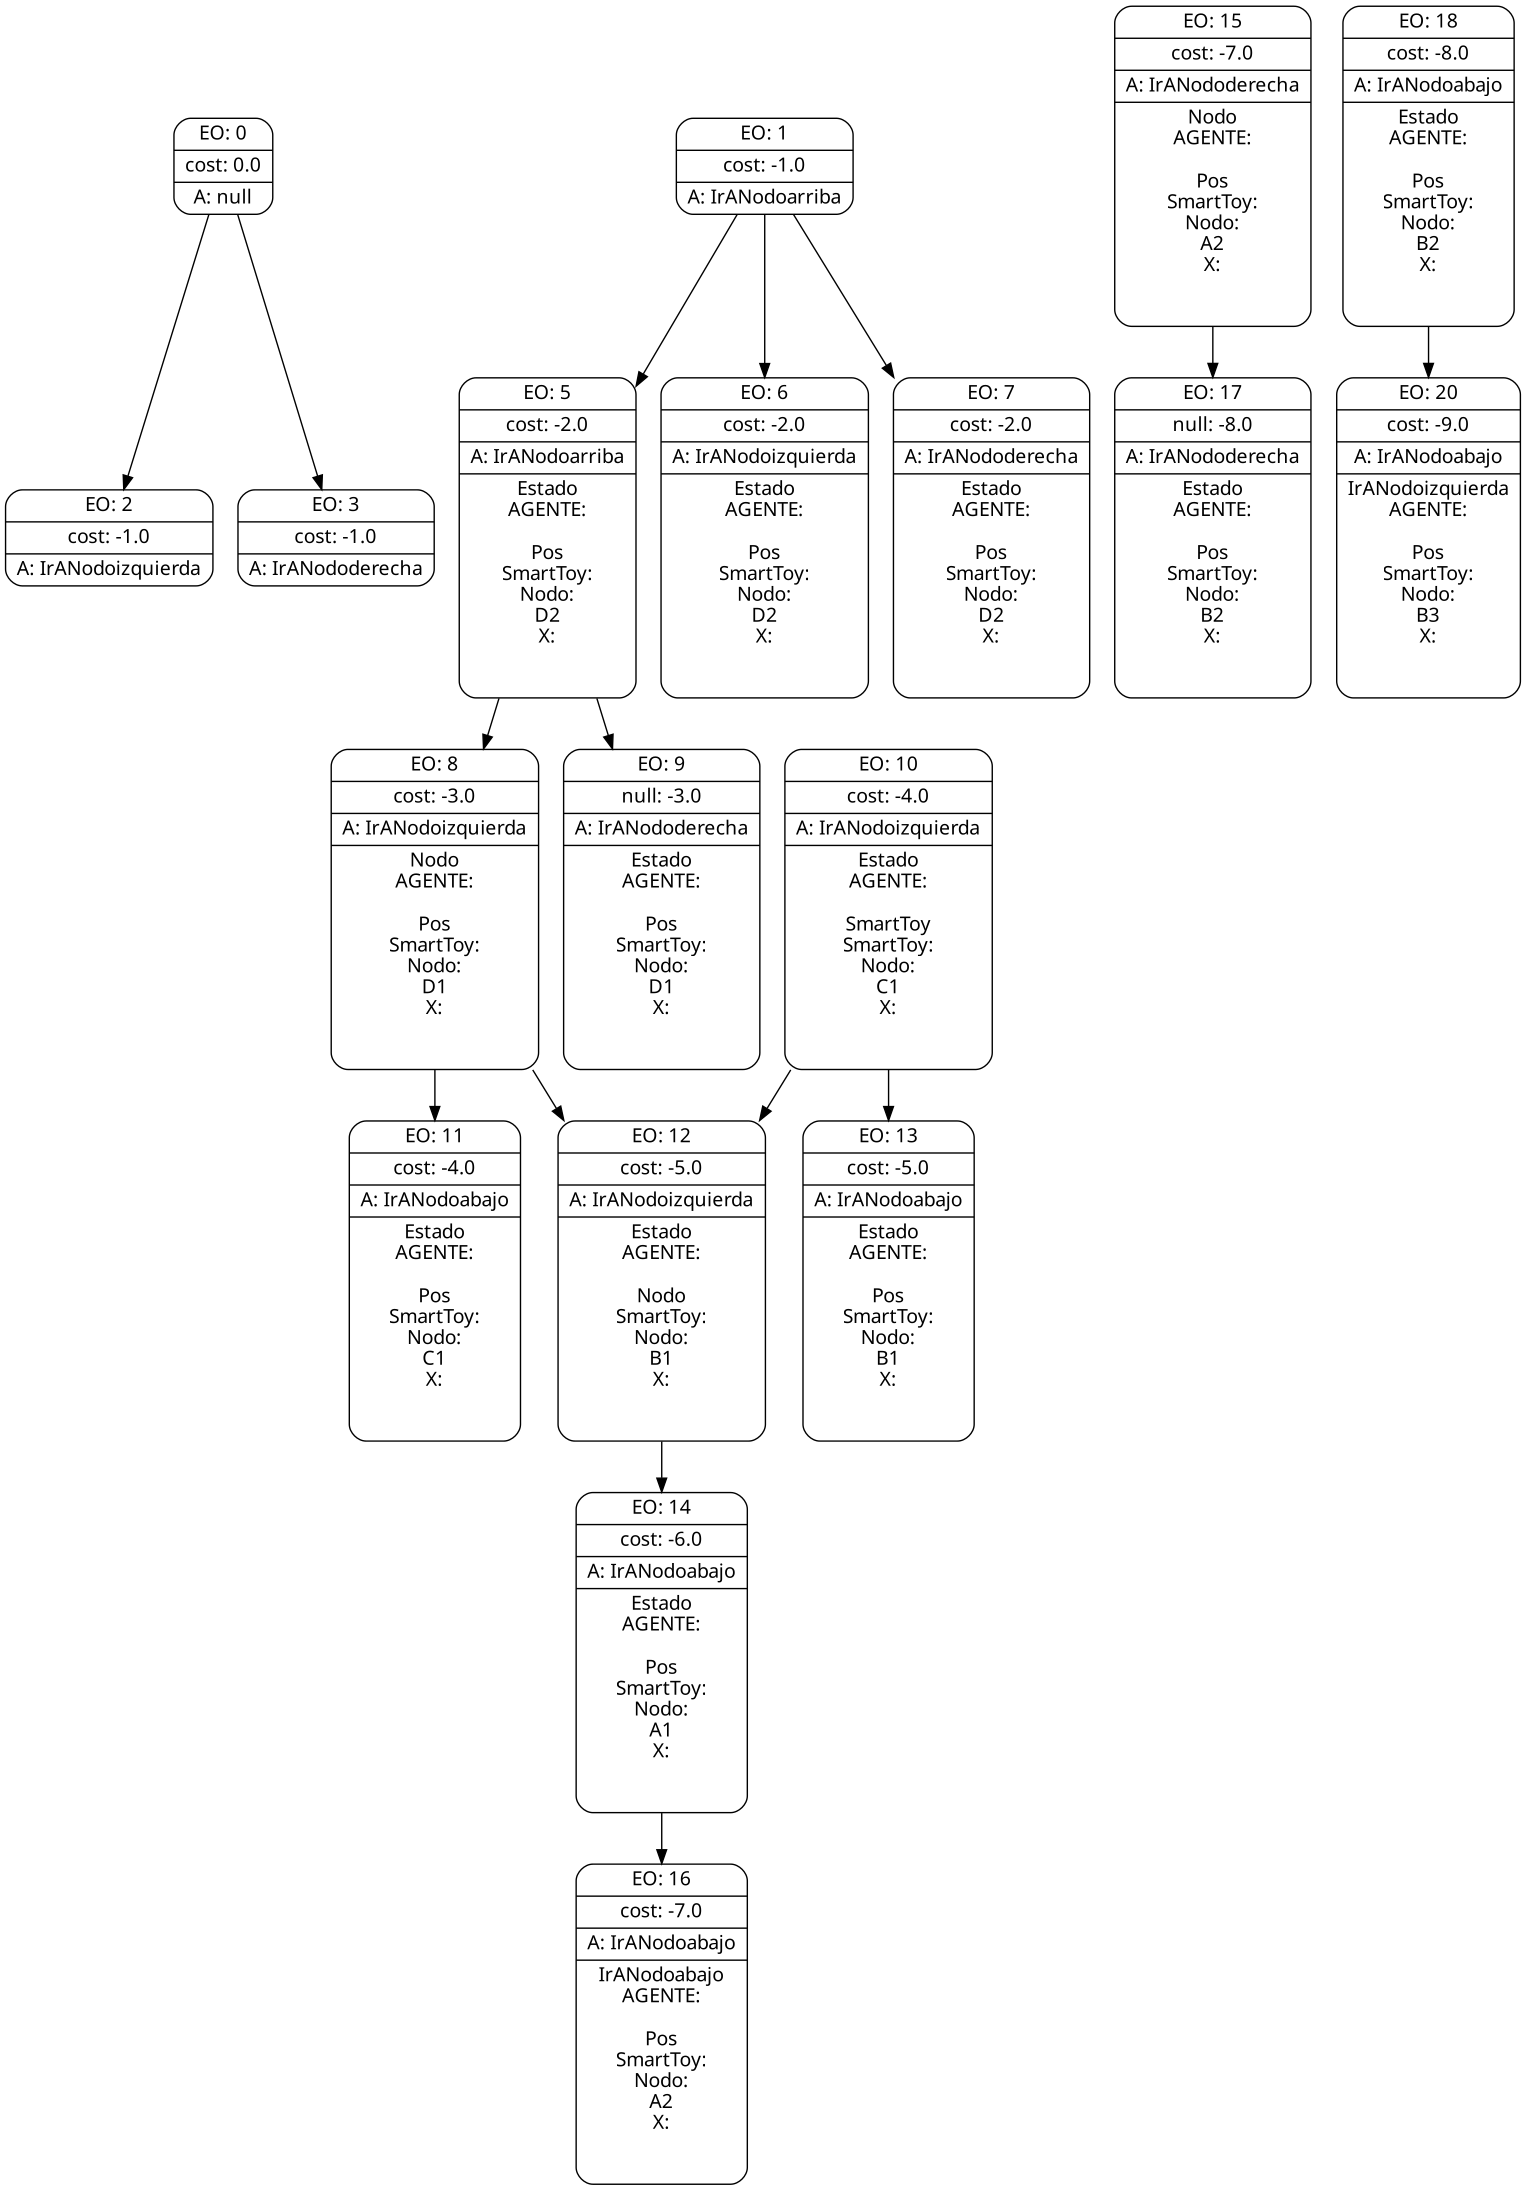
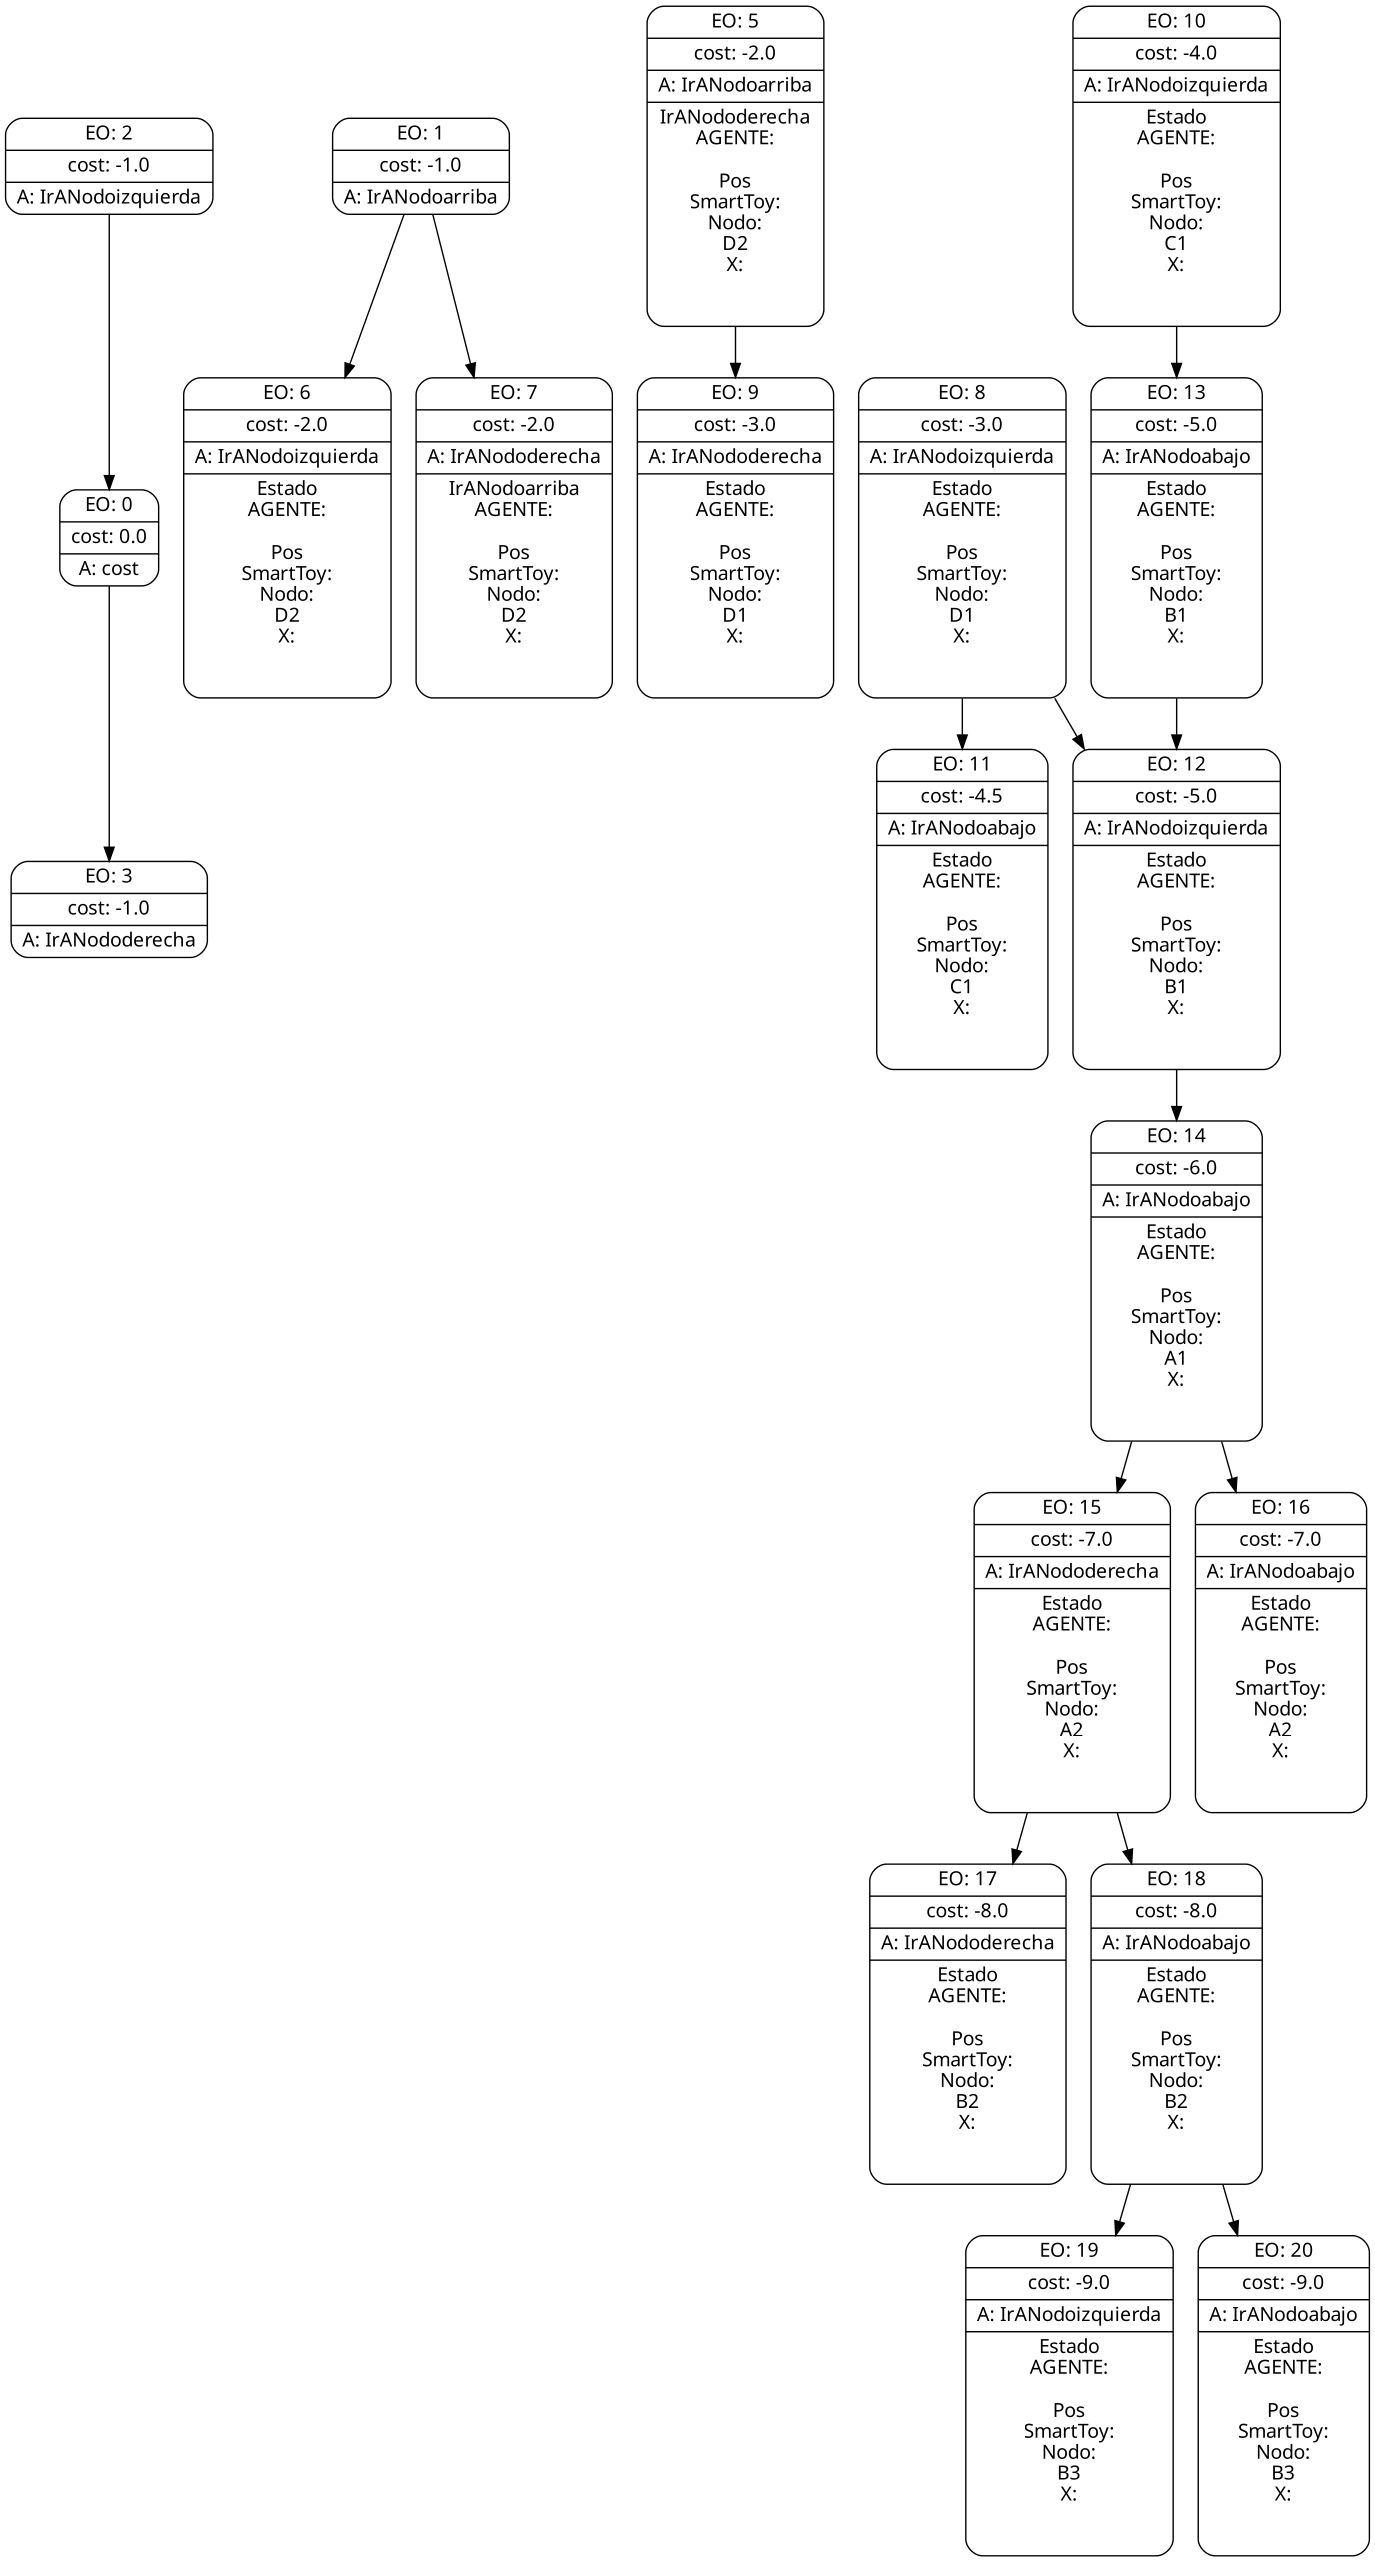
  digraph {
    fontname="Noto Sans"
    node [fontname="Noto Sans" shape=Mrecord]
    edge [fontname="Noto Sans"]
-   n1 [label="{EO: 0|cost: 0.0|A: null}"]
+   n1 [label="{EO: 0|cost: 0.0|A: cost}"]
    n2 [label="{EO: 2|cost: -1.0|A: IrANodoizquierda\n}"]
    n3 [label="{EO: 3|cost: -1.0|A: IrANododerecha\n}"]
    n4 [label="{EO: 1|cost: -1.0|A: IrANodoarriba\n}"]
-   n5 [label="{EO: 5|cost: -2.0|A: IrANodoarriba\n|Estado\nAGENTE:\n\nPos\nSmartToy:\nNodo:\nD2\nX:\n\n\n}"]
+   n5 [label="{EO: 5|cost: -2.0|A: IrANodoarriba\n|IrANododerecha\nAGENTE:\n\nPos\nSmartToy:\nNodo:\nD2\nX:\n\n\n}"]
    n6 [label="{EO: 6|cost: -2.0|A: IrANodoizquierda\n|Estado\nAGENTE:\n\nPos\nSmartToy:\nNodo:\nD2\nX:\n\n\n}"]
-   n7 [label="{EO: 7|cost: -2.0|A: IrANododerecha\n|Estado\nAGENTE:\n\nPos\nSmartToy:\nNodo:\nD2\nX:\n\n\n}"]
-   n8 [label="{EO: 8|cost: -3.0|A: IrANodoizquierda\n|Nodo\nAGENTE:\n\nPos\nSmartToy:\nNodo:\nD1\nX:\n\n\n}"]
-   n9 [label="{EO: 9|null: -3.0|A: IrANododerecha\n|Estado\nAGENTE:\n\nPos\nSmartToy:\nNodo:\nD1\nX:\n\n\n}"]
-   n10 [label="{EO: 11|cost: -4.0|A: IrANodoabajo\n|Estado\nAGENTE:\n\nPos\nSmartToy:\nNodo:\nC1\nX:\n\n\n}"]
-   n11 [label="{EO: 12|cost: -5.0|A: IrANodoizquierda\n|Estado\nAGENTE:\n\nNodo\nSmartToy:\nNodo:\nB1\nX:\n\n\n}"]
-   n12 [label="{EO: 10|cost: -4.0|A: IrANodoizquierda\n|Estado\nAGENTE:\n\nSmartToy\nSmartToy:\nNodo:\nC1\nX:\n\n\n}"]
+   n7 [label="{EO: 7|cost: -2.0|A: IrANododerecha\n|IrANodoarriba\nAGENTE:\n\nPos\nSmartToy:\nNodo:\nD2\nX:\n\n\n}"]
+   n8 [label="{EO: 8|cost: -3.0|A: IrANodoizquierda\n|Estado\nAGENTE:\n\nPos\nSmartToy:\nNodo:\nD1\nX:\n\n\n}"]
+   n9 [label="{EO: 9|cost: -3.0|A: IrANododerecha\n|Estado\nAGENTE:\n\nPos\nSmartToy:\nNodo:\nD1\nX:\n\n\n}"]
+   n10 [label="{EO: 11|cost: -4.5|A: IrANodoabajo\n|Estado\nAGENTE:\n\nPos\nSmartToy:\nNodo:\nC1\nX:\n\n\n}"]
+   n11 [label="{EO: 12|cost: -5.0|A: IrANodoizquierda\n|Estado\nAGENTE:\n\nPos\nSmartToy:\nNodo:\nB1\nX:\n\n\n}"]
+   n12 [label="{EO: 10|cost: -4.0|A: IrANodoizquierda\n|Estado\nAGENTE:\n\nPos\nSmartToy:\nNodo:\nC1\nX:\n\n\n}"]
    n13 [label="{EO: 13|cost: -5.0|A: IrANodoabajo\n|Estado\nAGENTE:\n\nPos\nSmartToy:\nNodo:\nB1\nX:\n\n\n}"]
    n14 [label="{EO: 14|cost: -6.0|A: IrANodoabajo\n|Estado\nAGENTE:\n\nPos\nSmartToy:\nNodo:\nA1\nX:\n\n\n}"]
-   n15 [label="{EO: 15|cost: -7.0|A: IrANododerecha\n|Nodo\nAGENTE:\n\nPos\nSmartToy:\nNodo:\nA2\nX:\n\n\n}"]
-   n16 [label="{EO: 16|cost: -7.0|A: IrANodoabajo\n|IrANodoabajo\nAGENTE:\n\nPos\nSmartToy:\nNodo:\nA2\nX:\n\n\n}"]
-   n17 [label="{EO: 17|null: -8.0|A: IrANododerecha\n|Estado\nAGENTE:\n\nPos\nSmartToy:\nNodo:\nB2\nX:\n\n\n}"]
+   n15 [label="{EO: 15|cost: -7.0|A: IrANododerecha\n|Estado\nAGENTE:\n\nPos\nSmartToy:\nNodo:\nA2\nX:\n\n\n}"]
+   n16 [label="{EO: 16|cost: -7.0|A: IrANodoabajo\n|Estado\nAGENTE:\n\nPos\nSmartToy:\nNodo:\nA2\nX:\n\n\n}"]
+   n17 [label="{EO: 17|cost: -8.0|A: IrANododerecha\n|Estado\nAGENTE:\n\nPos\nSmartToy:\nNodo:\nB2\nX:\n\n\n}"]
    n18 [label="{EO: 18|cost: -8.0|A: IrANodoabajo\n|Estado\nAGENTE:\n\nPos\nSmartToy:\nNodo:\nB2\nX:\n\n\n}"]
-   n20 [label="{EO: 20|cost: -9.0|A: IrANodoabajo\n|IrANodoizquierda\nAGENTE:\n\nPos\nSmartToy:\nNodo:\nB3\nX:\n\n\n}"]
-   n1 -> n2
+   n19 [label="{EO: 19|cost: -9.0|A: IrANodoizquierda\n|Estado\nAGENTE:\n\nPos\nSmartToy:\nNodo:\nB3\nX:\n\n\n}"]
+   n20 [label="{EO: 20|cost: -9.0|A: IrANodoabajo\n|Estado\nAGENTE:\n\nPos\nSmartToy:\nNodo:\nB3\nX:\n\n\n}"]
+   n2 -> n1
    n1 -> n3
-   n4 -> n5
    n4 -> n6
    n4 -> n7
-   n5 -> n8
    n5 -> n9
    n8 -> n10
    n8 -> n11
    n11 -> n14
-   n12 -> n11
+   n13 -> n11
    n12 -> n13
+   n14 -> n15
    n14 -> n16
    n15 -> n17
+   n15 -> n18
+   n18 -> n19
    n18 -> n20
  }
